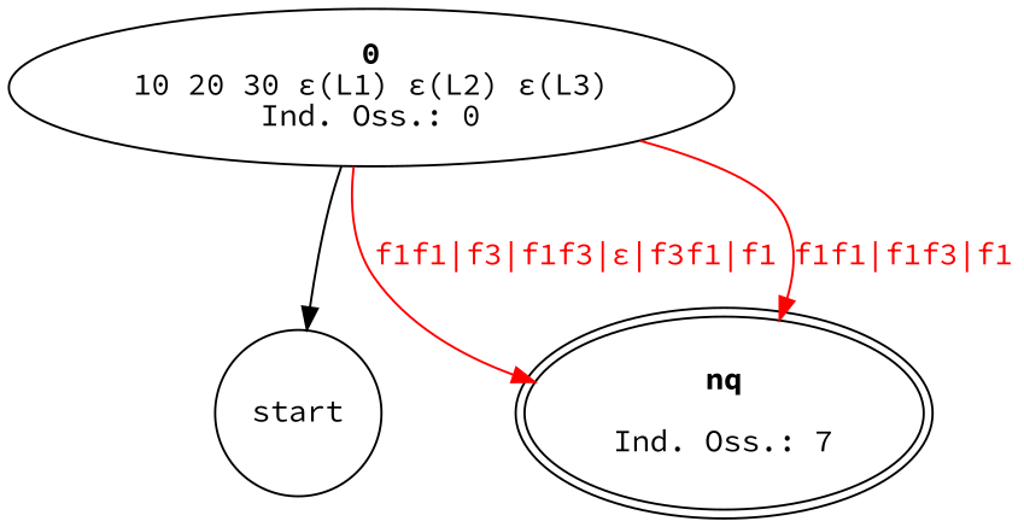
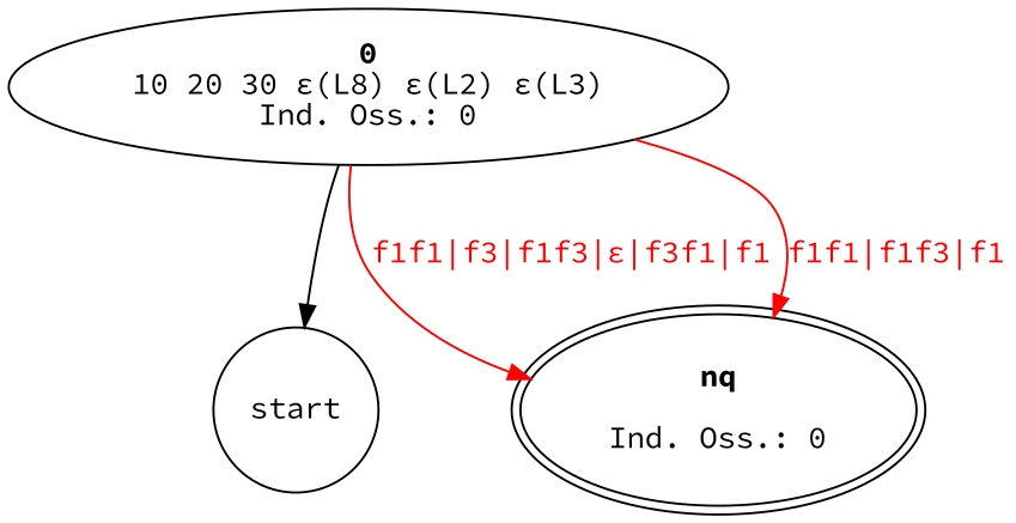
  digraph {
    fontname="Source Code Pro"
    node [fontname="Source Code Pro"]
    edge [fontname="Source Code Pro" color=red]
    start [shape=circle]
-   n2 [label=<<b>0</b><br/>10 20 30 ε(L1) ε(L2) ε(L3)<br/>Ind. Oss.: 0>]
-   n3 [label=<<b>nq</b><br/> <br/>Ind. Oss.: 7> peripheries=2]
+   n2 [label=<<b>0</b><br/>10 20 30 ε(L8) ε(L2) ε(L3)<br/>Ind. Oss.: 0>]
+   n3 [label=<<b>nq</b><br/> <br/>Ind. Oss.: 0> peripheries=2]
    n2 -> start [color=""]
    n2 -> n3 [label=<<br/><font color="red">f1f1|f3|f1f3|ε|f3f1|f1</font>>]
    n2 -> n3 [label=<<br/><font color="red">f1f1|f1f3|f1</font>>]
  }
